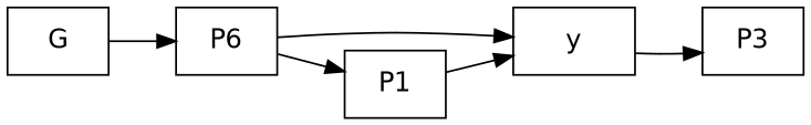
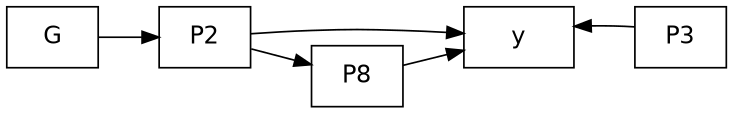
  digraph {
    fontsize=10
    rankdir=LR
    node [fontname=Helvetica shape=box]
    G
-   P2 [label=P6]
+   P2
    y [fixedsize=true width=0.9]
-   P1
+   P1 [label=P8]
    P3
    G -> P2
    P2 -> y
    P2 -> P1
    P1 -> y
-   y -> P3
+   P3 -> y
  }
